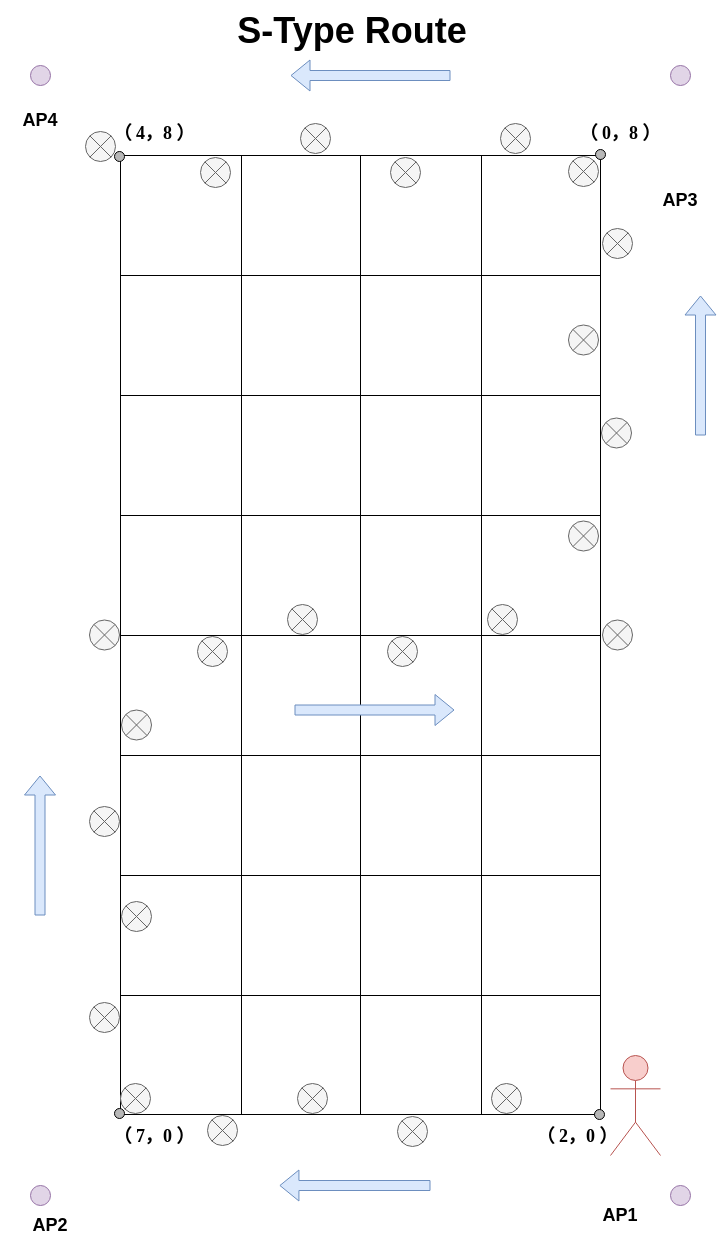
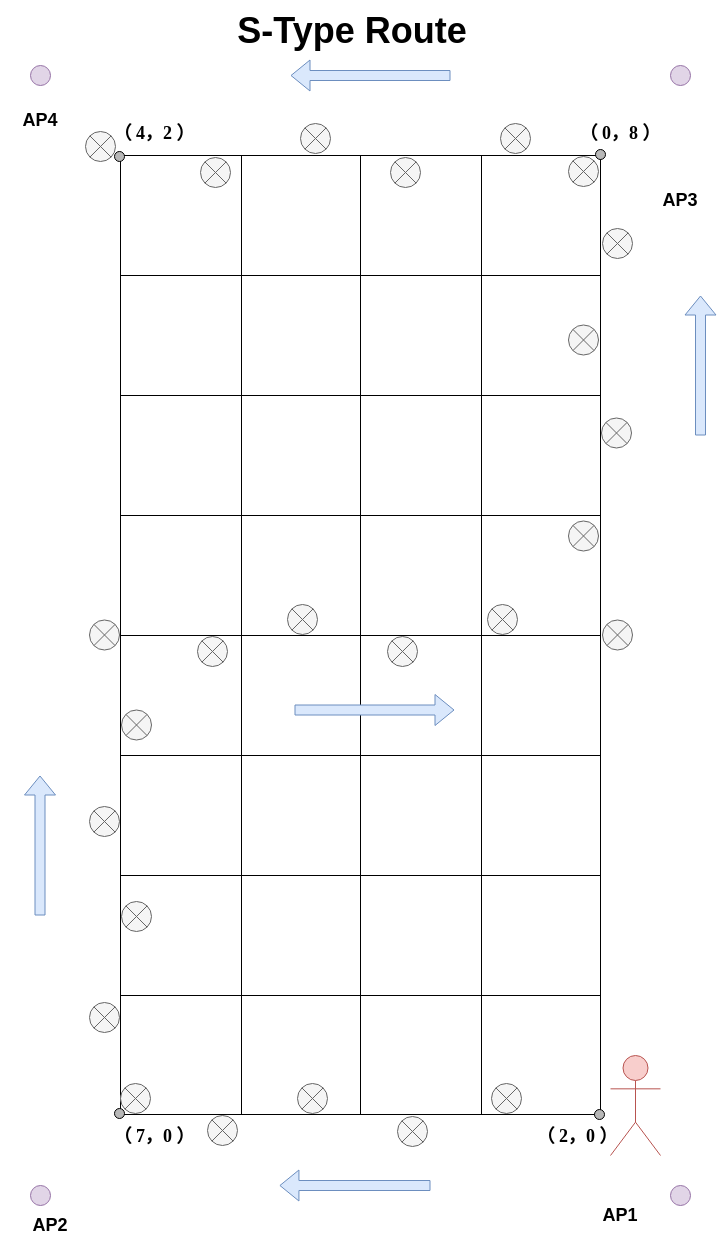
  <mxCell id="0" />
  <mxCell id="1" parent="0" />
  <mxCell id="2" value="" style="html=1;whiteSpace=wrap;container=1;collapsible=0;childLayout=tableLayout;strokeColor=#000000;gradientColor=none;" parent="1" vertex="1"><mxGeometry x="120" y="155" width="480" height="959" as="geometry" /></mxCell>
  <mxCell id="3" value="" style="shape=partialRectangle;html=1;whiteSpace=wrap;collapsible=0;dropTarget=0;pointerEvents=0;fillColor=none;strokeColor=none;points=[[0,0.5],[1,0.5]];portConstraint=eastwest;" parent="2" vertex="1"><mxGeometry width="480" height="120" as="geometry" /></mxCell>
  <mxCell id="4" value="" style="shape=partialRectangle;html=1;whiteSpace=wrap;connectable=0;fillColor=none;" parent="3" vertex="1"><mxGeometry width="121" height="120" as="geometry" /></mxCell>
  <mxCell id="5" value="" style="shape=partialRectangle;html=1;whiteSpace=wrap;connectable=0;fillColor=none;" parent="3" vertex="1"><mxGeometry x="121" width="119" height="120" as="geometry" /></mxCell>
  <mxCell id="6" value="" style="shape=partialRectangle;html=1;whiteSpace=wrap;connectable=0;fillColor=none;" parent="3" vertex="1"><mxGeometry x="240" width="121" height="120" as="geometry" /></mxCell>
  <mxCell id="7" value="" style="shape=partialRectangle;html=1;whiteSpace=wrap;connectable=0;fillColor=none;" parent="3" vertex="1"><mxGeometry x="361" width="119" height="120" as="geometry" /></mxCell>
  <mxCell id="8" value="" style="shape=partialRectangle;html=1;whiteSpace=wrap;collapsible=0;dropTarget=0;pointerEvents=0;fillColor=none;strokeColor=none;points=[[0,0.5],[1,0.5]];portConstraint=eastwest;" parent="2" vertex="1"><mxGeometry y="120" width="480" height="120" as="geometry" /></mxCell>
  <mxCell id="9" value="" style="shape=partialRectangle;html=1;whiteSpace=wrap;connectable=0;fillColor=none;" parent="8" vertex="1"><mxGeometry width="121" height="120" as="geometry" /></mxCell>
  <mxCell id="10" value="" style="shape=partialRectangle;html=1;whiteSpace=wrap;connectable=0;fillColor=none;" parent="8" vertex="1"><mxGeometry x="121" width="119" height="120" as="geometry" /></mxCell>
  <mxCell id="11" value="" style="shape=partialRectangle;html=1;whiteSpace=wrap;connectable=0;fillColor=none;" parent="8" vertex="1"><mxGeometry x="240" width="121" height="120" as="geometry" /></mxCell>
  <mxCell id="12" value="" style="shape=partialRectangle;html=1;whiteSpace=wrap;connectable=0;fillColor=none;" parent="8" vertex="1"><mxGeometry x="361" width="119" height="120" as="geometry" /></mxCell>
  <mxCell id="13" value="" style="shape=partialRectangle;html=1;whiteSpace=wrap;collapsible=0;dropTarget=0;pointerEvents=0;fillColor=none;strokeColor=none;points=[[0,0.5],[1,0.5]];portConstraint=eastwest;" parent="2" vertex="1"><mxGeometry y="240" width="480" height="120" as="geometry" /></mxCell>
  <mxCell id="14" value="" style="shape=partialRectangle;html=1;whiteSpace=wrap;connectable=0;fillColor=none;" parent="13" vertex="1"><mxGeometry width="121" height="120" as="geometry" /></mxCell>
  <mxCell id="15" value="" style="shape=partialRectangle;html=1;whiteSpace=wrap;connectable=0;fillColor=none;" parent="13" vertex="1"><mxGeometry x="121" width="119" height="120" as="geometry" /></mxCell>
  <mxCell id="16" value="" style="shape=partialRectangle;html=1;whiteSpace=wrap;connectable=0;fillColor=none;" parent="13" vertex="1"><mxGeometry x="240" width="121" height="120" as="geometry" /></mxCell>
  <mxCell id="17" value="" style="shape=partialRectangle;html=1;whiteSpace=wrap;connectable=0;fillColor=none;" parent="13" vertex="1"><mxGeometry x="361" width="119" height="120" as="geometry" /></mxCell>
  <mxCell id="18" value="" style="shape=partialRectangle;html=1;whiteSpace=wrap;collapsible=0;dropTarget=0;pointerEvents=0;fillColor=none;strokeColor=none;points=[[0,0.5],[1,0.5]];portConstraint=eastwest;" parent="2" vertex="1"><mxGeometry y="360" width="480" height="120" as="geometry" /></mxCell>
  <mxCell id="19" value="" style="shape=partialRectangle;html=1;whiteSpace=wrap;connectable=0;fillColor=none;" parent="18" vertex="1"><mxGeometry width="121" height="120" as="geometry" /></mxCell>
  <mxCell id="20" value="" style="shape=partialRectangle;html=1;whiteSpace=wrap;connectable=0;fillColor=none;" parent="18" vertex="1"><mxGeometry x="121" width="119" height="120" as="geometry" /></mxCell>
  <mxCell id="21" value="" style="shape=partialRectangle;html=1;whiteSpace=wrap;connectable=0;fillColor=none;" parent="18" vertex="1"><mxGeometry x="240" width="121" height="120" as="geometry" /></mxCell>
  <mxCell id="22" value="" style="shape=partialRectangle;html=1;whiteSpace=wrap;connectable=0;fillColor=none;" parent="18" vertex="1"><mxGeometry x="361" width="119" height="120" as="geometry" /></mxCell>
  <mxCell id="23" value="" style="shape=partialRectangle;html=1;whiteSpace=wrap;collapsible=0;dropTarget=0;pointerEvents=0;fillColor=none;strokeColor=none;points=[[0,0.5],[1,0.5]];portConstraint=eastwest;" parent="2" vertex="1"><mxGeometry y="480" width="480" height="120" as="geometry" /></mxCell>
  <mxCell id="24" value="" style="shape=partialRectangle;html=1;whiteSpace=wrap;connectable=0;fillColor=none;" parent="23" vertex="1"><mxGeometry width="121" height="120" as="geometry" /></mxCell>
  <mxCell id="25" value="" style="shape=partialRectangle;html=1;whiteSpace=wrap;connectable=0;fillColor=none;" parent="23" vertex="1"><mxGeometry x="121" width="119" height="120" as="geometry" /></mxCell>
  <mxCell id="26" value="" style="shape=partialRectangle;html=1;whiteSpace=wrap;connectable=0;fillColor=none;" parent="23" vertex="1"><mxGeometry x="240" width="121" height="120" as="geometry" /></mxCell>
  <mxCell id="27" value="" style="shape=partialRectangle;html=1;whiteSpace=wrap;connectable=0;fillColor=none;" parent="23" vertex="1"><mxGeometry x="361" width="119" height="120" as="geometry" /></mxCell>
  <mxCell id="28" value="" style="shape=partialRectangle;html=1;whiteSpace=wrap;collapsible=0;dropTarget=0;pointerEvents=0;fillColor=none;strokeColor=none;points=[[0,0.5],[1,0.5]];portConstraint=eastwest;" parent="2" vertex="1"><mxGeometry y="600" width="480" height="120" as="geometry" /></mxCell>
  <mxCell id="29" value="" style="shape=partialRectangle;html=1;whiteSpace=wrap;connectable=0;fillColor=none;" parent="28" vertex="1"><mxGeometry width="121" height="120" as="geometry" /></mxCell>
  <mxCell id="30" value="" style="shape=partialRectangle;html=1;whiteSpace=wrap;connectable=0;fillColor=none;" parent="28" vertex="1"><mxGeometry x="121" width="119" height="120" as="geometry" /></mxCell>
  <mxCell id="31" value="" style="shape=partialRectangle;html=1;whiteSpace=wrap;connectable=0;fillColor=none;" parent="28" vertex="1"><mxGeometry x="240" width="121" height="120" as="geometry" /></mxCell>
  <mxCell id="32" value="" style="shape=partialRectangle;html=1;whiteSpace=wrap;connectable=0;fillColor=none;" parent="28" vertex="1"><mxGeometry x="361" width="119" height="120" as="geometry" /></mxCell>
  <mxCell id="33" value="" style="shape=partialRectangle;html=1;whiteSpace=wrap;collapsible=0;dropTarget=0;pointerEvents=0;fillColor=none;strokeColor=none;points=[[0,0.5],[1,0.5]];portConstraint=eastwest;" parent="2" vertex="1"><mxGeometry y="720" width="480" height="120" as="geometry" /></mxCell>
  <mxCell id="34" value="" style="shape=partialRectangle;html=1;whiteSpace=wrap;connectable=0;fillColor=none;" parent="33" vertex="1"><mxGeometry width="121" height="120" as="geometry" /></mxCell>
  <mxCell id="35" value="" style="shape=partialRectangle;html=1;whiteSpace=wrap;connectable=0;fillColor=none;" parent="33" vertex="1"><mxGeometry x="121" width="119" height="120" as="geometry" /></mxCell>
  <mxCell id="36" value="" style="shape=partialRectangle;html=1;whiteSpace=wrap;connectable=0;fillColor=none;" parent="33" vertex="1"><mxGeometry x="240" width="121" height="120" as="geometry" /></mxCell>
  <mxCell id="37" value="" style="shape=partialRectangle;html=1;whiteSpace=wrap;connectable=0;fillColor=none;" parent="33" vertex="1"><mxGeometry x="361" width="119" height="120" as="geometry" /></mxCell>
  <mxCell id="38" value="" style="shape=partialRectangle;html=1;whiteSpace=wrap;collapsible=0;dropTarget=0;pointerEvents=0;fillColor=none;strokeColor=none;points=[[0,0.5],[1,0.5]];portConstraint=eastwest;" parent="2" vertex="1"><mxGeometry y="840" width="480" height="119" as="geometry" /></mxCell>
  <mxCell id="39" value="" style="shape=partialRectangle;html=1;whiteSpace=wrap;connectable=0;fillColor=none;" parent="38" vertex="1"><mxGeometry width="121" height="119" as="geometry" /></mxCell>
  <mxCell id="40" value="" style="shape=partialRectangle;html=1;whiteSpace=wrap;connectable=0;fillColor=none;" parent="38" vertex="1"><mxGeometry x="121" width="119" height="119" as="geometry" /></mxCell>
  <mxCell id="41" value="" style="shape=partialRectangle;html=1;whiteSpace=wrap;connectable=0;fillColor=none;" parent="38" vertex="1"><mxGeometry x="240" width="121" height="119" as="geometry" /></mxCell>
  <mxCell id="42" value="" style="shape=partialRectangle;html=1;whiteSpace=wrap;connectable=0;fillColor=none;" parent="38" vertex="1"><mxGeometry x="361" width="119" height="119" as="geometry" /></mxCell>
  <mxCell id="43" value="" style="ellipse;whiteSpace=wrap;html=1;aspect=fixed;fillColor=#e1d5e7;strokeColor=#9673a6;" parent="1" vertex="1"><mxGeometry x="30" y="65" width="20" height="20" as="geometry" /></mxCell>
  <mxCell id="44" value="" style="ellipse;whiteSpace=wrap;html=1;aspect=fixed;fillColor=#e1d5e7;strokeColor=#9673a6;" parent="1" vertex="1"><mxGeometry x="670" y="65" width="20" height="20" as="geometry" /></mxCell>
  <mxCell id="45" value="" style="ellipse;whiteSpace=wrap;html=1;aspect=fixed;fillColor=#e1d5e7;strokeColor=#9673a6;" parent="1" vertex="1"><mxGeometry x="30" y="1185" width="20" height="20" as="geometry" /></mxCell>
  <mxCell id="46" value="" style="ellipse;whiteSpace=wrap;html=1;aspect=fixed;fillColor=#e1d5e7;strokeColor=#9673a6;" parent="1" vertex="1"><mxGeometry x="670" y="1185" width="20" height="20" as="geometry" /></mxCell>
  <mxCell id="47" value="&lt;font style=&quot;font-size: 18px&quot;&gt;&lt;b&gt;AP1&lt;/b&gt;&lt;/font&gt;" style="text;html=1;strokeColor=none;fillColor=none;align=center;verticalAlign=middle;whiteSpace=wrap;rounded=0;" parent="1" vertex="1"><mxGeometry x="600" y="1205" width="40" height="20" as="geometry" /></mxCell>
  <mxCell id="48" value="&lt;font style=&quot;font-size: 18px&quot;&gt;&lt;b&gt;AP2&lt;/b&gt;&lt;/font&gt;" style="text;html=1;strokeColor=none;fillColor=none;align=center;verticalAlign=middle;whiteSpace=wrap;rounded=0;" parent="1" vertex="1"><mxGeometry x="30" y="1215" width="40" height="20" as="geometry" /></mxCell>
  <mxCell id="49" value="&lt;font style=&quot;font-size: 18px&quot;&gt;&lt;b&gt;AP3&lt;/b&gt;&lt;/font&gt;" style="text;html=1;strokeColor=none;fillColor=none;align=center;verticalAlign=middle;whiteSpace=wrap;rounded=0;" parent="1" vertex="1"><mxGeometry x="660" y="190" width="40" height="20" as="geometry" /></mxCell>
  <mxCell id="50" value="&lt;font style=&quot;font-size: 18px&quot;&gt;&lt;b&gt;AP4&lt;/b&gt;&lt;/font&gt;" style="text;html=1;strokeColor=none;fillColor=none;align=center;verticalAlign=middle;whiteSpace=wrap;rounded=0;" parent="1" vertex="1"><mxGeometry x="20" y="110" width="40" height="20" as="geometry" /></mxCell>
  <mxCell id="51" value="" style="shape=umlActor;verticalLabelPosition=bottom;labelBackgroundColor=#ffffff;verticalAlign=top;html=1;outlineConnect=0;fillColor=#f8cecc;strokeColor=#b85450;" parent="1" vertex="1"><mxGeometry x="610" y="1055" width="50" height="100" as="geometry" /></mxCell>
  <mxCell id="52" value="" style="ellipse;whiteSpace=wrap;html=1;aspect=fixed;strokeColor=#000000;gradientColor=none;fillColor=#B8B8B8;" parent="1" vertex="1"><mxGeometry x="114" y="1108" width="10" height="10" as="geometry" /></mxCell>
  <mxCell id="53" value="" style="ellipse;whiteSpace=wrap;html=1;aspect=fixed;strokeColor=#000000;gradientColor=none;fillColor=#B8B8B8;" parent="1" vertex="1"><mxGeometry x="114" y="151" width="10" height="10" as="geometry" /></mxCell>
  <mxCell id="54" value="" style="ellipse;whiteSpace=wrap;html=1;aspect=fixed;strokeColor=#000000;gradientColor=none;fillColor=#B8B8B8;" parent="1" vertex="1"><mxGeometry x="595" y="149" width="10" height="10" as="geometry" /></mxCell>
  <mxCell id="55" value="" style="ellipse;whiteSpace=wrap;html=1;aspect=fixed;strokeColor=#000000;gradientColor=none;fillColor=#B8B8B8;" parent="1" vertex="1"><mxGeometry x="594" y="1109" width="10" height="10" as="geometry" /></mxCell>
  <mxCell id="56" value="" style="shape=sumEllipse;perimeter=ellipsePerimeter;whiteSpace=wrap;html=1;backgroundOutline=1;strokeColor=#666666;fillColor=#f5f5f5;fontColor=#333333;" parent="1" vertex="1"><mxGeometry x="602" y="619.5" width="30" height="30" as="geometry" /></mxCell>
  <mxCell id="57" value="" style="shape=sumEllipse;perimeter=ellipsePerimeter;whiteSpace=wrap;html=1;backgroundOutline=1;strokeColor=#666666;fillColor=#f5f5f5;fontColor=#333333;" parent="1" vertex="1"><mxGeometry x="568" y="520.5" width="30" height="30" as="geometry" /></mxCell>
  <mxCell id="58" value="" style="shape=sumEllipse;perimeter=ellipsePerimeter;whiteSpace=wrap;html=1;backgroundOutline=1;strokeColor=#666666;fillColor=#f5f5f5;fontColor=#333333;" parent="1" vertex="1"><mxGeometry x="601" y="417.5" width="30" height="30" as="geometry" /></mxCell>
  <mxCell id="59" value="" style="shape=sumEllipse;perimeter=ellipsePerimeter;whiteSpace=wrap;html=1;backgroundOutline=1;strokeColor=#666666;fillColor=#f5f5f5;fontColor=#333333;" parent="1" vertex="1"><mxGeometry x="568" y="324.5" width="30" height="30" as="geometry" /></mxCell>
  <mxCell id="60" value="" style="shape=sumEllipse;perimeter=ellipsePerimeter;whiteSpace=wrap;html=1;backgroundOutline=1;strokeColor=#666666;fillColor=#f5f5f5;fontColor=#333333;" parent="1" vertex="1"><mxGeometry x="602" y="228" width="30" height="30" as="geometry" /></mxCell>
  <mxCell id="61" value="" style="shape=sumEllipse;perimeter=ellipsePerimeter;whiteSpace=wrap;html=1;backgroundOutline=1;strokeColor=#666666;fillColor=#f5f5f5;fontColor=#333333;" parent="1" vertex="1"><mxGeometry x="568" y="156" width="30" height="30" as="geometry" /></mxCell>
  <mxCell id="62" value="" style="shape=sumEllipse;perimeter=ellipsePerimeter;whiteSpace=wrap;html=1;backgroundOutline=1;strokeColor=#666666;fillColor=#f5f5f5;fontColor=#333333;" parent="1" vertex="1"><mxGeometry x="500" y="123" width="30" height="30" as="geometry" /></mxCell>
  <mxCell id="63" value="" style="shape=sumEllipse;perimeter=ellipsePerimeter;whiteSpace=wrap;html=1;backgroundOutline=1;strokeColor=#666666;fillColor=#f5f5f5;fontColor=#333333;" parent="1" vertex="1"><mxGeometry x="390" y="157" width="30" height="30" as="geometry" /></mxCell>
  <mxCell id="64" value="" style="shape=sumEllipse;perimeter=ellipsePerimeter;whiteSpace=wrap;html=1;backgroundOutline=1;strokeColor=#666666;fillColor=#f5f5f5;fontColor=#333333;" parent="1" vertex="1"><mxGeometry x="300" y="123" width="30" height="30" as="geometry" /></mxCell>
  <mxCell id="65" value="" style="shape=sumEllipse;perimeter=ellipsePerimeter;whiteSpace=wrap;html=1;backgroundOutline=1;strokeColor=#666666;fillColor=#f5f5f5;fontColor=#333333;" parent="1" vertex="1"><mxGeometry x="200" y="157" width="30" height="30" as="geometry" /></mxCell>
  <mxCell id="66" value="" style="shape=sumEllipse;perimeter=ellipsePerimeter;whiteSpace=wrap;html=1;backgroundOutline=1;strokeColor=#666666;fillColor=#f5f5f5;fontColor=#333333;" parent="1" vertex="1"><mxGeometry x="85" y="131" width="30" height="30" as="geometry" /></mxCell>
  <mxCell id="67" value="" style="shape=sumEllipse;perimeter=ellipsePerimeter;whiteSpace=wrap;html=1;backgroundOutline=1;strokeColor=#666666;fillColor=#f5f5f5;fontColor=#333333;" parent="1" vertex="1"><mxGeometry x="89" y="1002" width="30" height="30" as="geometry" /></mxCell>
  <mxCell id="68" value="" style="shape=sumEllipse;perimeter=ellipsePerimeter;whiteSpace=wrap;html=1;backgroundOutline=1;strokeColor=#666666;fillColor=#f5f5f5;fontColor=#333333;" parent="1" vertex="1"><mxGeometry x="121" y="901" width="30" height="30" as="geometry" /></mxCell>
  <mxCell id="69" value="" style="shape=sumEllipse;perimeter=ellipsePerimeter;whiteSpace=wrap;html=1;backgroundOutline=1;strokeColor=#666666;fillColor=#f5f5f5;fontColor=#333333;" parent="1" vertex="1"><mxGeometry x="89" y="806" width="30" height="30" as="geometry" /></mxCell>
  <mxCell id="70" value="" style="shape=sumEllipse;perimeter=ellipsePerimeter;whiteSpace=wrap;html=1;backgroundOutline=1;strokeColor=#666666;fillColor=#f5f5f5;fontColor=#333333;" parent="1" vertex="1"><mxGeometry x="121" y="709.5" width="30" height="30" as="geometry" /></mxCell>
  <mxCell id="71" value="" style="shape=sumEllipse;perimeter=ellipsePerimeter;whiteSpace=wrap;html=1;backgroundOutline=1;strokeColor=#666666;fillColor=#f5f5f5;fontColor=#333333;" parent="1" vertex="1"><mxGeometry x="89" y="619.5" width="30" height="30" as="geometry" /></mxCell>
  <mxCell id="72" value="" style="shape=sumEllipse;perimeter=ellipsePerimeter;whiteSpace=wrap;html=1;backgroundOutline=1;strokeColor=#666666;fillColor=#f5f5f5;fontColor=#333333;" parent="1" vertex="1"><mxGeometry x="120" y="1083" width="30" height="30" as="geometry" /></mxCell>
  <mxCell id="73" value="" style="shape=sumEllipse;perimeter=ellipsePerimeter;whiteSpace=wrap;html=1;backgroundOutline=1;strokeColor=#666666;fillColor=#f5f5f5;fontColor=#333333;" parent="1" vertex="1"><mxGeometry x="207" y="1115" width="30" height="30" as="geometry" /></mxCell>
  <mxCell id="74" value="" style="shape=sumEllipse;perimeter=ellipsePerimeter;whiteSpace=wrap;html=1;backgroundOutline=1;strokeColor=#666666;fillColor=#f5f5f5;fontColor=#333333;" parent="1" vertex="1"><mxGeometry x="297" y="1083" width="30" height="30" as="geometry" /></mxCell>
  <mxCell id="75" value="" style="shape=sumEllipse;perimeter=ellipsePerimeter;whiteSpace=wrap;html=1;backgroundOutline=1;strokeColor=#666666;fillColor=#f5f5f5;fontColor=#333333;" parent="1" vertex="1"><mxGeometry x="397" y="1116" width="30" height="30" as="geometry" /></mxCell>
  <mxCell id="76" value="" style="shape=sumEllipse;perimeter=ellipsePerimeter;whiteSpace=wrap;html=1;backgroundOutline=1;strokeColor=#666666;fillColor=#f5f5f5;fontColor=#333333;" parent="1" vertex="1"><mxGeometry x="491" y="1083" width="30" height="30" as="geometry" /></mxCell>
  <mxCell id="77" value="" style="shape=flexArrow;endArrow=classic;html=1;fillColor=#dae8fc;strokeColor=#6c8ebf;" parent="1" edge="1"><mxGeometry width="50" height="50" relative="1" as="geometry"><mxPoint x="700" y="435" as="sourcePoint" /><mxPoint x="700" y="295" as="targetPoint" /></mxGeometry></mxCell>
  <mxCell id="78" value="" style="shape=flexArrow;endArrow=classic;html=1;fillColor=#dae8fc;strokeColor=#6c8ebf;" parent="1" edge="1"><mxGeometry width="50" height="50" relative="1" as="geometry"><mxPoint x="430" y="1185" as="sourcePoint" /><mxPoint x="278.93" y="1185" as="targetPoint" /></mxGeometry></mxCell>
  <mxCell id="79" value="" style="shape=flexArrow;endArrow=classic;html=1;fillColor=#dae8fc;strokeColor=#6c8ebf;" parent="1" edge="1"><mxGeometry width="50" height="50" relative="1" as="geometry"><mxPoint x="450" as="sourcePoint" y="75" /><mxPoint x="290" as="targetPoint" y="75" /></mxGeometry></mxCell>
  <mxCell id="80" value="" style="shape=flexArrow;endArrow=classic;html=1;fillColor=#dae8fc;strokeColor=#6c8ebf;" parent="1" edge="1"><mxGeometry width="50" height="50" relative="1" as="geometry"><mxPoint x="294" y="709.5" as="sourcePoint" /><mxPoint x="454" y="709.5" as="targetPoint" /></mxGeometry></mxCell>
  <mxCell id="81" value="&lt;span style=&quot;font-size: 18px&quot;&gt;&lt;b&gt;（ 0，8 ）&lt;/b&gt;&lt;/span&gt;" style="text;html=1;strokeColor=none;fillColor=none;align=center;verticalAlign=middle;whiteSpace=wrap;rounded=0;fontFamily=Comic Sans MS;" parent="1" vertex="1"><mxGeometry x="566" y="123" width="108" height="20" as="geometry" /></mxCell>
- <mxCell id="82" value="&lt;span style=&quot;font-size: 18px&quot;&gt;&lt;b&gt;（ 4，8 ）&lt;/b&gt;&lt;/span&gt;" style="text;html=1;strokeColor=none;fillColor=none;align=center;verticalAlign=middle;whiteSpace=wrap;rounded=0;fontFamily=Comic Sans MS;" parent="1" vertex="1"><mxGeometry x="100" y="123" width="108" height="20" as="geometry" /></mxCell>
+ <mxCell id="82" value="&lt;span style=&quot;font-size: 18px&quot;&gt;&lt;b&gt;（ 4，2 ）&lt;/b&gt;&lt;/span&gt;" style="text;html=1;strokeColor=none;fillColor=none;align=center;verticalAlign=middle;whiteSpace=wrap;rounded=0;fontFamily=Comic Sans MS;" parent="1" vertex="1"><mxGeometry x="100" y="123" width="108" height="20" as="geometry" /></mxCell>
  <mxCell id="83" value="&lt;span style=&quot;font-size: 18px&quot;&gt;&lt;b&gt;（ 2，0 ）&lt;/b&gt;&lt;/span&gt;" style="text;html=1;strokeColor=none;fillColor=none;align=center;verticalAlign=middle;whiteSpace=wrap;rounded=0;fontFamily=Comic Sans MS;" parent="1" vertex="1"><mxGeometry x="523" y="1126" width="108" height="20" as="geometry" /></mxCell>
  <mxCell id="84" value="&lt;span style=&quot;font-size: 18px&quot;&gt;&lt;b&gt;（ 7，0 ）&lt;/b&gt;&lt;/span&gt;" style="text;html=1;strokeColor=none;fillColor=none;align=center;verticalAlign=middle;whiteSpace=wrap;rounded=0;fontFamily=Comic Sans MS;" parent="1" vertex="1"><mxGeometry x="100" y="1126" width="108" height="20" as="geometry" /></mxCell>
  <mxCell id="85" value="" style="shape=sumEllipse;perimeter=ellipsePerimeter;whiteSpace=wrap;html=1;backgroundOutline=1;strokeColor=#666666;fillColor=#f5f5f5;fontColor=#333333;" vertex="1" parent="1"><mxGeometry x="197" y="636" width="30" height="30" as="geometry" /></mxCell>
  <mxCell id="86" value="" style="shape=sumEllipse;perimeter=ellipsePerimeter;whiteSpace=wrap;html=1;backgroundOutline=1;strokeColor=#666666;fillColor=#f5f5f5;fontColor=#333333;" vertex="1" parent="1"><mxGeometry x="287" y="604" width="30" height="30" as="geometry" /></mxCell>
  <mxCell id="87" value="" style="shape=sumEllipse;perimeter=ellipsePerimeter;whiteSpace=wrap;html=1;backgroundOutline=1;strokeColor=#666666;fillColor=#f5f5f5;fontColor=#333333;" vertex="1" parent="1"><mxGeometry x="387" y="636" width="30" height="30" as="geometry" /></mxCell>
  <mxCell id="88" value="" style="shape=sumEllipse;perimeter=ellipsePerimeter;whiteSpace=wrap;html=1;backgroundOutline=1;strokeColor=#666666;fillColor=#f5f5f5;fontColor=#333333;" vertex="1" parent="1"><mxGeometry x="487" y="604" width="30" height="30" as="geometry" /></mxCell>
  <mxCell id="89" value="" style="shape=flexArrow;endArrow=classic;html=1;fillColor=#dae8fc;strokeColor=#6c8ebf;" edge="1" parent="1"><mxGeometry width="50" height="50" relative="1" as="geometry"><mxPoint x="39.5" y="915" as="sourcePoint" /><mxPoint x="39.5" y="775" as="targetPoint" /></mxGeometry></mxCell>
  <mxCell id="90" value="&lt;font style=&quot;font-size: 36px&quot;&gt;&lt;b&gt;S-Type Route&lt;/b&gt;&lt;/font&gt;" style="text;html=1;strokeColor=none;fillColor=none;align=center;verticalAlign=middle;whiteSpace=wrap;rounded=0;" vertex="1" parent="1"><mxGeometry x="222" y="20" width="260" height="20" as="geometry" /></mxCell>
